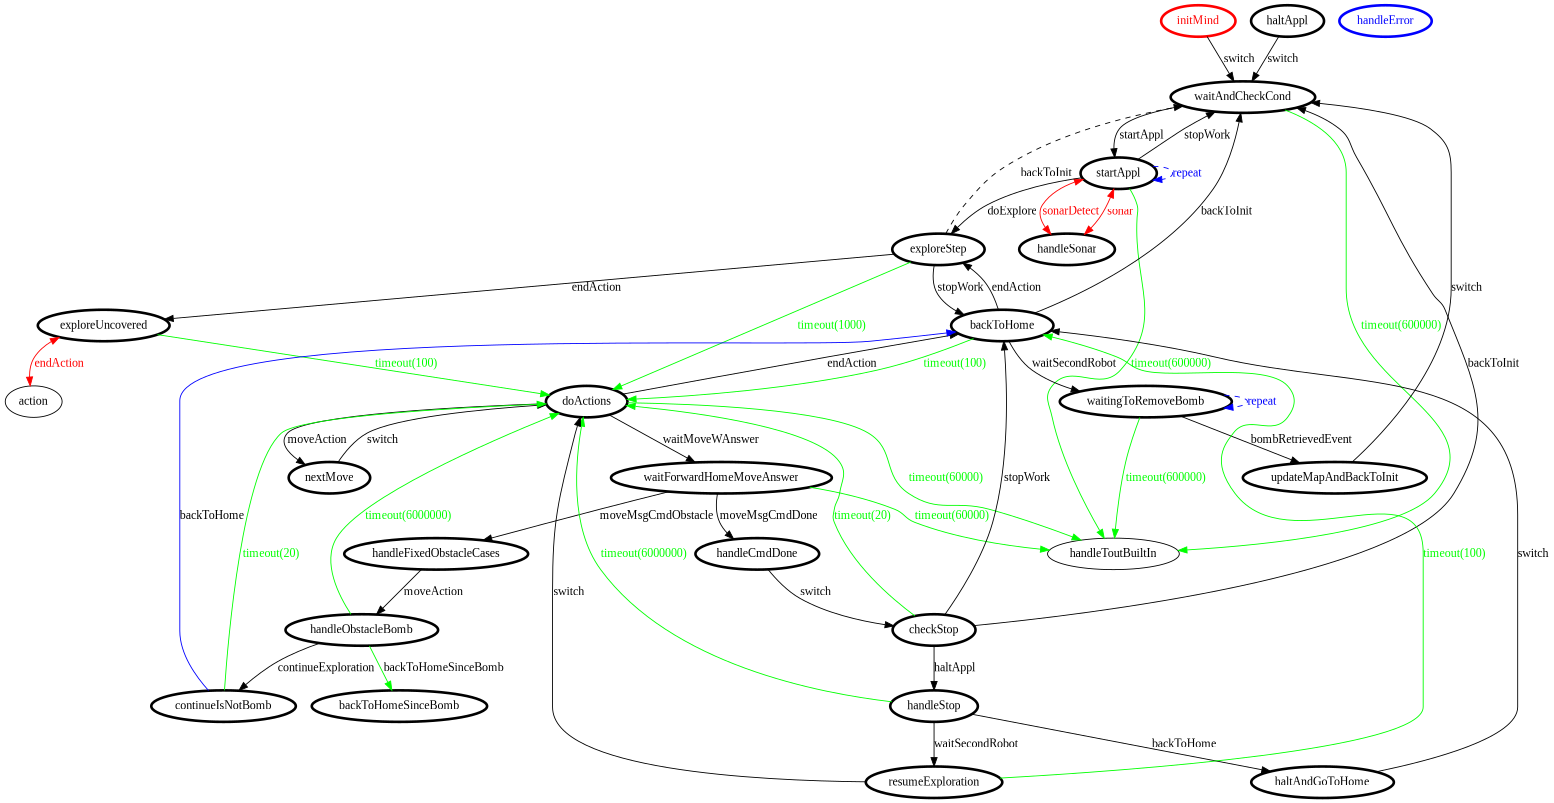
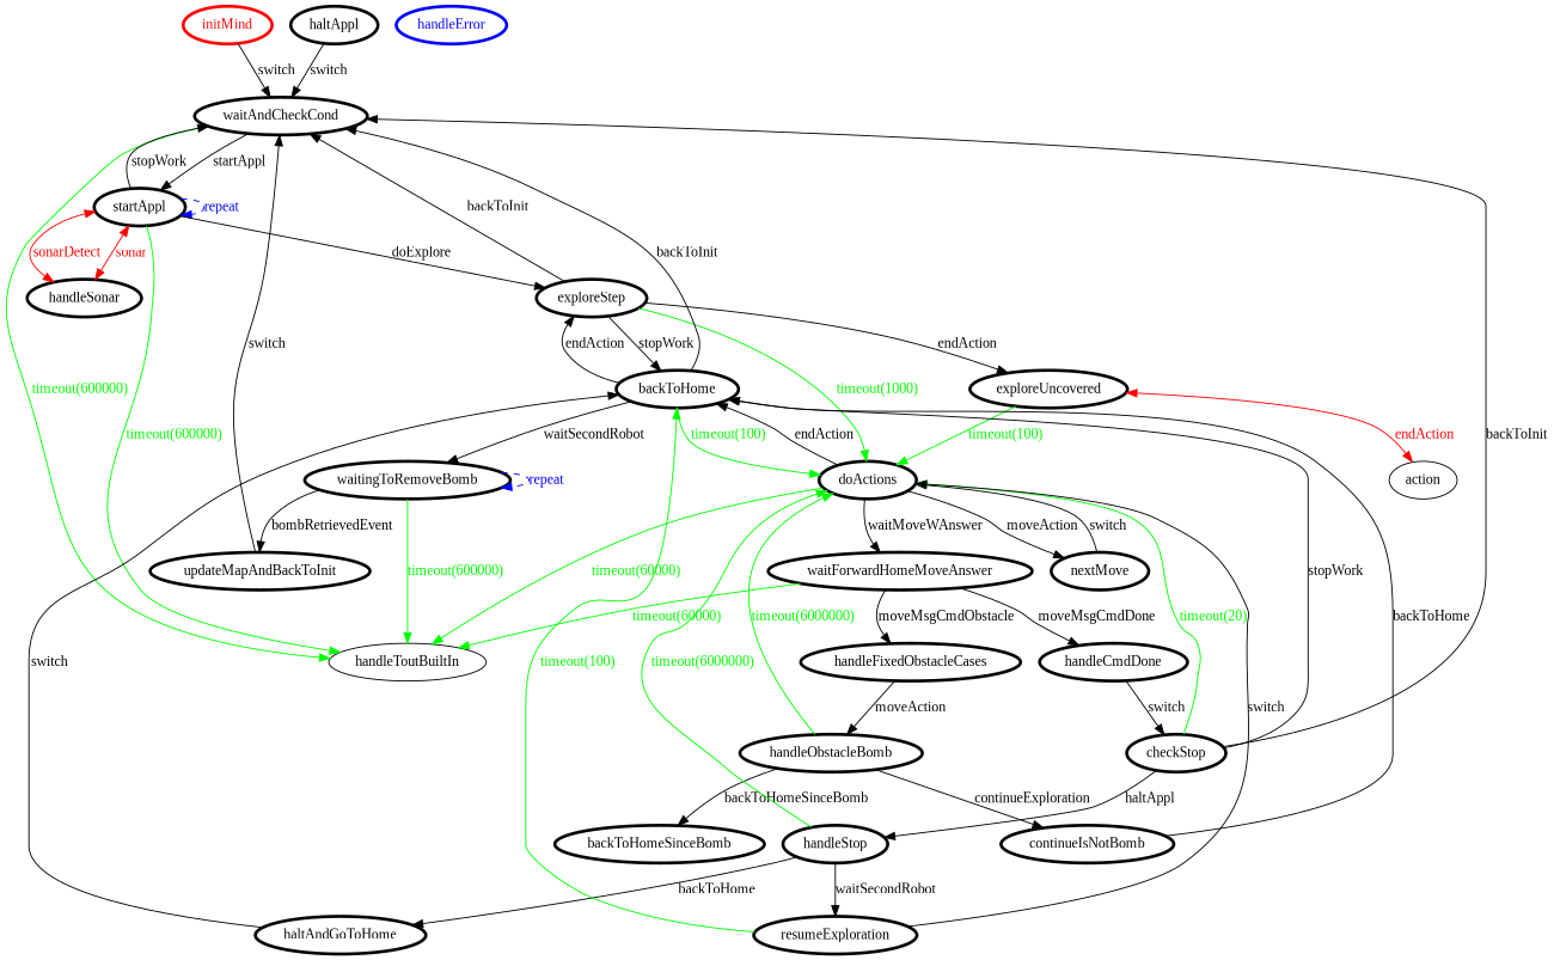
  digraph {
    fontname="Liberation Serif"
    rankdir=TB
    node [color=black fontcolor=black fontname="Liberation Serif" penwidth=3]
    edge [color=black fontcolor=black fontname="Liberation Serif"]
    initMind [color=red fontcolor=red]
    waitAndCheckCond
    startAppl
    handleToutBuiltIn [color="" fontcolor="" penwidth=""]
    handleSonar
    exploreStep
    exploreUncovered
    doActions
    backToHome
    action [color="" fontcolor="" penwidth=""]
    nextMove
    waitForwardHomeMoveAnswer
    continueIsNotBomb
    waitingToRemoveBomb
    handleObstacleBomb
    backToHomeSinceBomb
    handleCmdDone
    handleFixedObstacleCases
    checkStop
    handleStop
    haltAndGoToHome
    resumeExploration
    haltAppl
    updateMapAndBackToInit
    handleError [color=blue fontcolor=blue]
    initMind -> waitAndCheckCond [label=switch]
    waitAndCheckCond -> startAppl [label=startAppl]
    waitAndCheckCond -> handleToutBuiltIn [color=green fontcolor=green label="timeout(600000)"]
    startAppl -> waitAndCheckCond [label=stopWork]
    startAppl -> startAppl [color=blue fontcolor=blue label="repeat " style=dashed]
    startAppl -> handleToutBuiltIn [color=green fontcolor=green label="timeout(600000)"]
    startAppl -> handleSonar [color=red dir=both fontcolor=red label=sonarDetect]
    startAppl -> handleSonar [color=red dir=both fontcolor=red label=sonar]
    startAppl -> exploreStep [label=doExplore]
-   exploreStep -> waitAndCheckCond [label=backToInit style=dashed]
+   exploreStep -> waitAndCheckCond [label=backToInit]
    exploreStep -> exploreUncovered [label=endAction]
    exploreStep -> doActions [color=green fontcolor=green label="timeout(1000)"]
    exploreStep -> backToHome [label=stopWork]
    exploreUncovered -> doActions [color=green fontcolor=green label="timeout(100)"]
    exploreUncovered -> action [color=red dir=both fontcolor=red label=endAction]
    doActions -> handleToutBuiltIn [color=green fontcolor=green label="timeout(60000)"]
    doActions -> backToHome [label=endAction]
    doActions -> nextMove [label=moveAction]
    doActions -> waitForwardHomeMoveAnswer [label=waitMoveWAnswer]
    backToHome -> waitAndCheckCond [label=backToInit]
    backToHome -> exploreStep [label=endAction]
    backToHome -> doActions [color=green fontcolor=green label="timeout(100)"]
    backToHome -> waitingToRemoveBomb [label=waitSecondRobot]
    nextMove -> doActions [label=switch]
    waitForwardHomeMoveAnswer -> handleToutBuiltIn [color=green fontcolor=green label="timeout(60000)"]
    waitForwardHomeMoveAnswer -> handleCmdDone [label=moveMsgCmdDone]
    waitForwardHomeMoveAnswer -> handleFixedObstacleCases [label=moveMsgCmdObstacle]
-   continueIsNotBomb -> doActions [color=green fontcolor=green label="timeout(20)"]
-   continueIsNotBomb -> backToHome [color=blue label=backToHome]
+   continueIsNotBomb -> backToHome [label=backToHome]
    waitingToRemoveBomb -> handleToutBuiltIn [color=green fontcolor=green label="timeout(600000)"]
    waitingToRemoveBomb -> waitingToRemoveBomb [color=blue fontcolor=blue label="repeat " style=dashed]
    waitingToRemoveBomb -> updateMapAndBackToInit [label=bombRetrievedEvent]
    handleObstacleBomb -> doActions [color=green fontcolor=green label="timeout(6000000)"]
    handleObstacleBomb -> continueIsNotBomb [label=continueExploration]
-   handleObstacleBomb -> backToHomeSinceBomb [color=green label=backToHomeSinceBomb]
+   handleObstacleBomb -> backToHomeSinceBomb [label=backToHomeSinceBomb]
    handleCmdDone -> checkStop [label=switch]
    handleFixedObstacleCases -> handleObstacleBomb [label=moveAction]
    checkStop -> waitAndCheckCond [label=backToInit]
    checkStop -> doActions [color=green fontcolor=green label="timeout(20)"]
    checkStop -> backToHome [label=stopWork]
    checkStop -> handleStop [label=haltAppl]
    handleStop -> doActions [color=green fontcolor=green label="timeout(6000000)"]
    handleStop -> haltAndGoToHome [label=backToHome]
    handleStop -> resumeExploration [label=waitSecondRobot]
    haltAndGoToHome -> backToHome [label=switch]
    resumeExploration -> doActions [label=switch]
    resumeExploration -> backToHome [color=green fontcolor=green label="timeout(100)"]
    haltAppl -> waitAndCheckCond [label=switch]
    updateMapAndBackToInit -> waitAndCheckCond [label=switch]
  }
